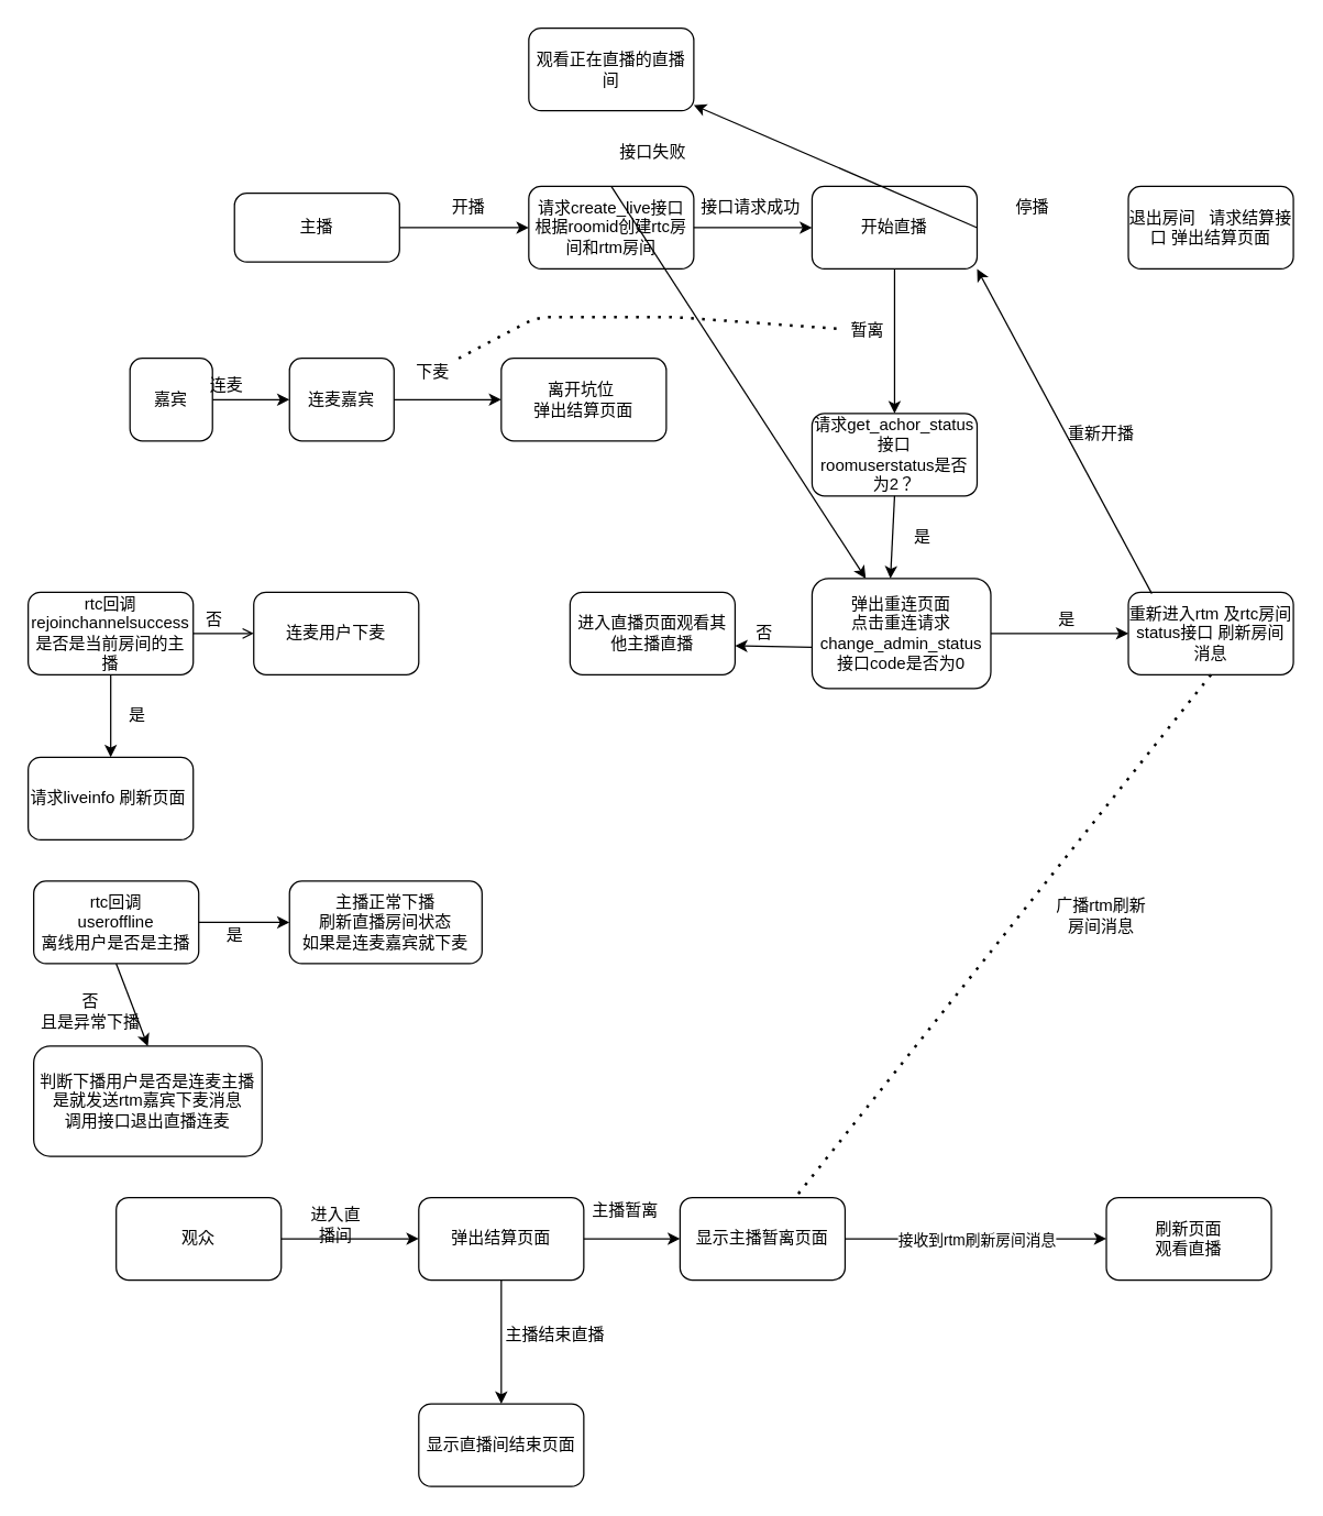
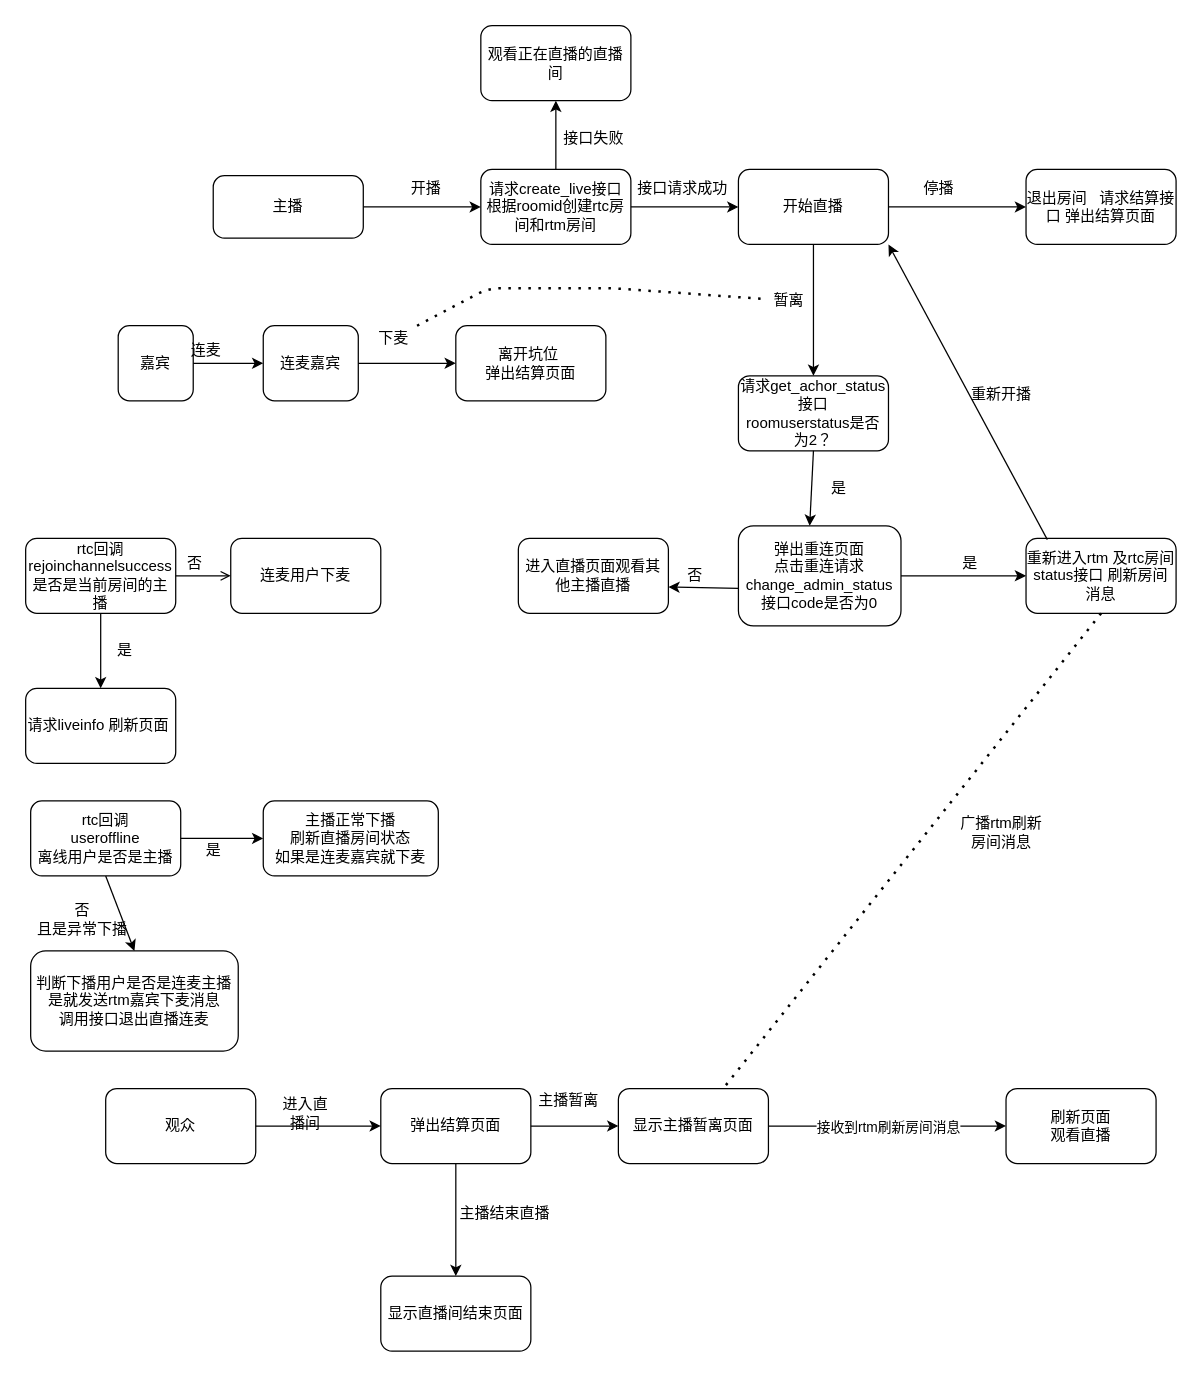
  <mxCell id="0" />
  <mxCell id="1" parent="0" />
  <mxCell id="2" value="主播" style="rounded=1;whiteSpace=wrap;html=1;arcSize=18;" vertex="1" parent="1"><mxGeometry x="170" y="140" width="120" height="50" as="geometry" /></mxCell>
  <mxCell id="3" value="请求create_live接口&lt;br&gt;根据roomid创建rtc房间和rtm房间" style="rounded=1;whiteSpace=wrap;html=1;" vertex="1" parent="1"><mxGeometry x="384" y="135" width="120" height="60" as="geometry" /></mxCell>
  <mxCell id="4" value="" style="endArrow=classic;html=1;exitX=1;exitY=0.5;exitDx=0;exitDy=0;entryX=0;entryY=0.5;entryDx=0;entryDy=0;" edge="1" parent="1" source="2" target="3"><mxGeometry width="50" height="50" relative="1" as="geometry"><mxPoint x="410" y="110" as="sourcePoint" /><mxPoint x="460" y="60" as="targetPoint" /></mxGeometry></mxCell>
  <mxCell id="5" value="开播" style="text;html=1;align=center;verticalAlign=middle;resizable=0;points=[];autosize=1;strokeColor=none;" vertex="1" parent="1"><mxGeometry x="320" y="140" width="40" height="20" as="geometry" /></mxCell>
  <mxCell id="6" value="开始直播" style="rounded=1;whiteSpace=wrap;html=1;" vertex="1" parent="1"><mxGeometry x="590" y="135" width="120" height="60" as="geometry" /></mxCell>
  <mxCell id="7" value="" style="endArrow=classic;html=1;exitX=1;exitY=0.5;exitDx=0;exitDy=0;entryX=0;entryY=0.5;entryDx=0;entryDy=0;" edge="1" parent="1" source="3" target="6"><mxGeometry width="50" height="50" relative="1" as="geometry"><mxPoint x="560" y="220" as="sourcePoint" /><mxPoint x="610" y="170" as="targetPoint" /></mxGeometry></mxCell>
  <mxCell id="8" value="接口请求成功" style="text;html=1;align=center;verticalAlign=middle;resizable=0;points=[];autosize=1;strokeColor=none;" vertex="1" parent="1"><mxGeometry x="500" y="140" width="90" height="20" as="geometry" /></mxCell>
  <mxCell id="9" value="观看正在直播的直播间" style="rounded=1;whiteSpace=wrap;html=1;" vertex="1" parent="1"><mxGeometry x="384" y="20" width="120" height="60" as="geometry" /></mxCell>
- <mxCell id="10" value="" style="endArrow=classic;html=1;exitX=0.5;exitY=0;exitDx=0;exitDy=0;" edge="1" parent="1" source="3" target="18"><mxGeometry width="50" height="50" relative="1" as="geometry"><mxPoint x="440" y="130" as="sourcePoint" /><mxPoint x="490" y="80" as="targetPoint" /></mxGeometry></mxCell>
+ <mxCell id="10" value="" style="endArrow=classic;html=1;exitX=0.5;exitY=0;exitDx=0;exitDy=0;entryX=0.5;entryY=1;entryDx=0;entryDy=0;" edge="1" parent="1" source="3" target="9"><mxGeometry width="50" height="50" relative="1" as="geometry"><mxPoint x="440" y="130" as="sourcePoint" /><mxPoint x="490" y="80" as="targetPoint" /></mxGeometry></mxCell>
  <mxCell id="11" value="接口失败" style="text;html=1;align=center;verticalAlign=middle;resizable=0;points=[];autosize=1;strokeColor=none;" vertex="1" parent="1"><mxGeometry x="444" y="100" width="60" height="20" as="geometry" /></mxCell>
  <mxCell id="12" value="退出房间&amp;nbsp; &amp;nbsp;请求结算接口 弹出结算页面" style="rounded=1;whiteSpace=wrap;html=1;" vertex="1" parent="1"><mxGeometry x="820" y="135" width="120" height="60" as="geometry" /></mxCell>
- <mxCell id="13" value="" style="endArrow=classic;html=1;exitX=1;exitY=0.5;exitDx=0;exitDy=0;" edge="1" parent="1" source="6" target="9"><mxGeometry width="50" height="50" relative="1" as="geometry"><mxPoint x="600" y="210" as="sourcePoint" /><mxPoint x="650" y="160" as="targetPoint" /></mxGeometry></mxCell>
+ <mxCell id="13" value="" style="endArrow=classic;html=1;exitX=1;exitY=0.5;exitDx=0;exitDy=0;entryX=0;entryY=0.5;entryDx=0;entryDy=0;" edge="1" parent="1" source="6" target="12"><mxGeometry width="50" height="50" relative="1" as="geometry"><mxPoint x="600" y="210" as="sourcePoint" /><mxPoint x="650" y="160" as="targetPoint" /></mxGeometry></mxCell>
  <mxCell id="14" value="停播" style="text;html=1;align=center;verticalAlign=middle;resizable=0;points=[];autosize=1;strokeColor=none;" vertex="1" parent="1"><mxGeometry x="730" y="140" width="40" height="20" as="geometry" /></mxCell>
  <mxCell id="15" value="请求get_achor_status接口&lt;br&gt;roomuserstatus是否为2？" style="rounded=1;whiteSpace=wrap;html=1;" vertex="1" parent="1"><mxGeometry x="590" y="300" width="120" height="60" as="geometry" /></mxCell>
  <mxCell id="16" value="" style="endArrow=classic;html=1;exitX=0.5;exitY=1;exitDx=0;exitDy=0;entryX=0.5;entryY=0;entryDx=0;entryDy=0;" edge="1" parent="1" source="6" target="15"><mxGeometry width="50" height="50" relative="1" as="geometry"><mxPoint x="600" y="270" as="sourcePoint" /><mxPoint x="650" y="220" as="targetPoint" /><Array as="points" /></mxGeometry></mxCell>
  <mxCell id="17" value="暂离" style="text;html=1;align=center;verticalAlign=middle;resizable=0;points=[];autosize=1;strokeColor=none;" vertex="1" parent="1"><mxGeometry x="610" y="230" width="40" height="20" as="geometry" /></mxCell>
  <mxCell id="18" value="弹出重连页面&lt;br&gt;点击重连请求&lt;br&gt;change_admin_status接口code是否为0" style="rounded=1;whiteSpace=wrap;html=1;" vertex="1" parent="1"><mxGeometry x="590" y="420" width="130" height="80" as="geometry" /></mxCell>
  <mxCell id="19" value="" style="endArrow=classic;html=1;exitX=0.5;exitY=1;exitDx=0;exitDy=0;" edge="1" parent="1" source="15"><mxGeometry width="50" height="50" relative="1" as="geometry"><mxPoint x="630" y="510" as="sourcePoint" /><mxPoint x="647" y="420" as="targetPoint" /></mxGeometry></mxCell>
  <mxCell id="20" value="是" style="text;html=1;align=center;verticalAlign=middle;resizable=0;points=[];autosize=1;strokeColor=none;" vertex="1" parent="1"><mxGeometry x="655" y="380" width="30" height="20" as="geometry" /></mxCell>
  <mxCell id="21" value="重新进入rtm 及rtc房间&lt;br&gt;status接口 刷新房间消息" style="rounded=1;whiteSpace=wrap;html=1;" vertex="1" parent="1"><mxGeometry x="820" y="430" width="120" height="60" as="geometry" /></mxCell>
  <mxCell id="22" value="" style="endArrow=classic;html=1;entryX=0;entryY=0.5;entryDx=0;entryDy=0;" edge="1" parent="1" target="21"><mxGeometry width="50" height="50" relative="1" as="geometry"><mxPoint x="720" y="460" as="sourcePoint" /><mxPoint x="900" y="460" as="targetPoint" /></mxGeometry></mxCell>
  <mxCell id="23" value="" style="endArrow=classic;html=1;exitX=0.142;exitY=0.017;exitDx=0;exitDy=0;exitPerimeter=0;entryX=1;entryY=1;entryDx=0;entryDy=0;" edge="1" parent="1" source="21" target="6"><mxGeometry width="50" height="50" relative="1" as="geometry"><mxPoint x="610" y="450" as="sourcePoint" /><mxPoint x="660" y="400" as="targetPoint" /><Array as="points" /></mxGeometry></mxCell>
  <mxCell id="24" style="edgeStyle=none;rounded=0;orthogonalLoop=1;jettySize=auto;html=1;entryX=0.75;entryY=0;entryDx=0;entryDy=0;" edge="1" parent="1" source="18" target="18"><mxGeometry relative="1" as="geometry" /></mxCell>
  <mxCell id="25" value="重新开播" style="text;html=1;align=center;verticalAlign=middle;resizable=0;points=[];autosize=1;strokeColor=none;" vertex="1" parent="1"><mxGeometry x="770" y="304.5" width="60" height="20" as="geometry" /></mxCell>
  <mxCell id="26" value="进入直播页面观看其他主播直播" style="rounded=1;whiteSpace=wrap;html=1;" vertex="1" parent="1"><mxGeometry x="414" y="430" width="120" height="60" as="geometry" /></mxCell>
  <mxCell id="27" value="" style="endArrow=classic;html=1;exitX=0;exitY=0.625;exitDx=0;exitDy=0;entryX=1;entryY=0.65;entryDx=0;entryDy=0;exitPerimeter=0;entryPerimeter=0;" edge="1" parent="1" source="18" target="26"><mxGeometry width="50" height="50" relative="1" as="geometry"><mxPoint x="720" y="590" as="sourcePoint" /><mxPoint x="770" y="540" as="targetPoint" /></mxGeometry></mxCell>
  <mxCell id="28" value="否" style="text;html=1;align=center;verticalAlign=middle;resizable=0;points=[];autosize=1;strokeColor=none;" vertex="1" parent="1"><mxGeometry x="540" y="450" width="30" height="20" as="geometry" /></mxCell>
  <mxCell id="29" value="是" style="text;html=1;align=center;verticalAlign=middle;resizable=0;points=[];autosize=1;strokeColor=none;" vertex="1" parent="1"><mxGeometry x="760" y="440" width="30" height="20" as="geometry" /></mxCell>
  <mxCell id="30" value="观众" style="rounded=1;whiteSpace=wrap;html=1;" vertex="1" parent="1"><mxGeometry x="84" y="870" width="120" height="60" as="geometry" /></mxCell>
  <mxCell id="31" value="弹出结算页面" style="rounded=1;whiteSpace=wrap;html=1;" vertex="1" parent="1"><mxGeometry x="304" y="870" width="120" height="60" as="geometry" /></mxCell>
  <mxCell id="32" value="" style="endArrow=classic;html=1;exitX=1;exitY=0.5;exitDx=0;exitDy=0;entryX=0;entryY=0.5;entryDx=0;entryDy=0;" edge="1" parent="1" source="30" target="31"><mxGeometry width="50" height="50" relative="1" as="geometry"><mxPoint x="424" y="740" as="sourcePoint" /><mxPoint x="474" y="690" as="targetPoint" /></mxGeometry></mxCell>
  <mxCell id="33" value="进入直播间" style="text;html=1;strokeColor=none;fillColor=none;align=center;verticalAlign=middle;whiteSpace=wrap;rounded=0;" vertex="1" parent="1"><mxGeometry x="224" y="880" width="40" height="20" as="geometry" /></mxCell>
  <mxCell id="34" value="显示主播暂离页面" style="rounded=1;whiteSpace=wrap;html=1;" vertex="1" parent="1"><mxGeometry x="494" y="870" width="120" height="60" as="geometry" /></mxCell>
  <mxCell id="35" value="" style="endArrow=classic;html=1;exitX=1;exitY=0.5;exitDx=0;exitDy=0;entryX=0;entryY=0.5;entryDx=0;entryDy=0;" edge="1" parent="1" source="31" target="34"><mxGeometry width="50" height="50" relative="1" as="geometry"><mxPoint x="434" y="940" as="sourcePoint" /><mxPoint x="484" y="890" as="targetPoint" /></mxGeometry></mxCell>
  <mxCell id="36" value="主播暂离" style="text;html=1;align=center;verticalAlign=middle;resizable=0;points=[];autosize=1;strokeColor=none;" vertex="1" parent="1"><mxGeometry x="424" y="870" width="60" height="20" as="geometry" /></mxCell>
  <mxCell id="37" value="显示直播间结束页面" style="rounded=1;whiteSpace=wrap;html=1;" vertex="1" parent="1"><mxGeometry x="304" y="1020" width="120" height="60" as="geometry" /></mxCell>
  <mxCell id="38" value="" style="endArrow=classic;html=1;exitX=0.5;exitY=1;exitDx=0;exitDy=0;entryX=0.5;entryY=0;entryDx=0;entryDy=0;" edge="1" parent="1" source="31" target="37"><mxGeometry width="50" height="50" relative="1" as="geometry"><mxPoint x="434" y="1000" as="sourcePoint" /><mxPoint x="484" y="950" as="targetPoint" /></mxGeometry></mxCell>
  <mxCell id="39" value="主播结束直播" style="text;html=1;align=center;verticalAlign=middle;resizable=0;points=[];autosize=1;strokeColor=none;" vertex="1" parent="1"><mxGeometry x="358" y="960" width="90" height="20" as="geometry" /></mxCell>
  <mxCell id="40" value="刷新页面&lt;br&gt;观看直播" style="rounded=1;whiteSpace=wrap;html=1;" vertex="1" parent="1"><mxGeometry x="804" y="870" width="120" height="60" as="geometry" /></mxCell>
  <mxCell id="41" value="" style="endArrow=classic;html=1;exitX=1;exitY=0.5;exitDx=0;exitDy=0;entryX=0;entryY=0.5;entryDx=0;entryDy=0;" edge="1" parent="1" source="34" target="40"><mxGeometry relative="1" as="geometry"><mxPoint x="564" y="810" as="sourcePoint" /><mxPoint x="724" y="810" as="targetPoint" /></mxGeometry></mxCell>
  <mxCell id="42" value="接收到rtm刷新房间消息" style="edgeLabel;resizable=0;html=1;align=center;verticalAlign=middle;" connectable="0" vertex="1" parent="41"><mxGeometry relative="1" as="geometry" /></mxCell>
  <mxCell id="43" value="" style="endArrow=none;dashed=1;html=1;dashPattern=1 3;strokeWidth=2;exitX=0.5;exitY=1;exitDx=0;exitDy=0;" edge="1" parent="1" source="21" target="34"><mxGeometry width="50" height="50" relative="1" as="geometry"><mxPoint x="520" y="580" as="sourcePoint" /><mxPoint x="570" y="530" as="targetPoint" /></mxGeometry></mxCell>
  <mxCell id="44" value="广播rtm刷新&lt;br&gt;房间消息" style="text;html=1;align=center;verticalAlign=middle;resizable=0;points=[];autosize=1;strokeColor=none;" vertex="1" parent="1"><mxGeometry x="760" y="650" width="80" height="30" as="geometry" /></mxCell>
  <mxCell id="45" value="嘉宾" style="rounded=1;whiteSpace=wrap;html=1;" vertex="1" parent="1"><mxGeometry x="94" y="260" width="60" height="60" as="geometry" /></mxCell>
  <mxCell id="46" style="edgeStyle=none;rounded=0;orthogonalLoop=1;jettySize=auto;html=1;exitX=1;exitY=0.5;exitDx=0;exitDy=0;" edge="1" parent="1" source="45" target="45"><mxGeometry relative="1" as="geometry" /></mxCell>
  <mxCell id="47" value="连麦嘉宾" style="rounded=1;whiteSpace=wrap;html=1;" vertex="1" parent="1"><mxGeometry x="210" y="260" width="76" height="60" as="geometry" /></mxCell>
  <mxCell id="48" value="" style="endArrow=classic;html=1;exitX=1;exitY=0.5;exitDx=0;exitDy=0;entryX=0;entryY=0.5;entryDx=0;entryDy=0;" edge="1" parent="1" source="45" target="47"><mxGeometry width="50" height="50" relative="1" as="geometry"><mxPoint x="154" y="240" as="sourcePoint" /><mxPoint x="204" y="190" as="targetPoint" /></mxGeometry></mxCell>
  <mxCell id="49" value="连麦" style="text;html=1;align=center;verticalAlign=middle;resizable=0;points=[];autosize=1;strokeColor=none;" vertex="1" parent="1"><mxGeometry x="144" y="270" width="40" height="20" as="geometry" /></mxCell>
  <mxCell id="50" value="离开坑位&amp;nbsp;&lt;br&gt;弹出结算页面" style="rounded=1;whiteSpace=wrap;html=1;" vertex="1" parent="1"><mxGeometry x="364" y="260" width="120" height="60" as="geometry" /></mxCell>
  <mxCell id="51" value="" style="endArrow=classic;html=1;exitX=1;exitY=0.5;exitDx=0;exitDy=0;entryX=0;entryY=0.5;entryDx=0;entryDy=0;" edge="1" parent="1" source="47" target="50"><mxGeometry width="50" height="50" relative="1" as="geometry"><mxPoint x="284" y="230" as="sourcePoint" /><mxPoint x="334" y="180" as="targetPoint" /></mxGeometry></mxCell>
  <mxCell id="52" value="下麦" style="text;html=1;align=center;verticalAlign=middle;resizable=0;points=[];autosize=1;strokeColor=none;" vertex="1" parent="1"><mxGeometry x="294" y="260" width="40" height="20" as="geometry" /></mxCell>
  <mxCell id="53" value="" style="endArrow=none;dashed=1;html=1;dashPattern=1 3;strokeWidth=2;" edge="1" parent="1" source="52" target="17"><mxGeometry width="50" height="50" relative="1" as="geometry"><mxPoint x="510" y="280" as="sourcePoint" /><mxPoint x="560" y="230" as="targetPoint" /><Array as="points"><mxPoint x="390" y="230" /><mxPoint x="490" y="230" /></Array></mxGeometry></mxCell>
  <mxCell id="54" value="rtc回调&lt;br&gt;rejoinchannelsuccess&lt;br&gt;是否是当前房间的主播" style="rounded=1;whiteSpace=wrap;html=1;" vertex="1" parent="1"><mxGeometry x="20" y="430" width="120" height="60" as="geometry" /></mxCell>
  <mxCell id="55" value="连麦用户下麦" style="rounded=1;whiteSpace=wrap;html=1;" vertex="1" parent="1"><mxGeometry x="184" y="430" width="120" height="60" as="geometry" /></mxCell>
  <mxCell id="56" value="" style="endArrow=open;html=1;exitX=1;exitY=0.5;exitDx=0;exitDy=0;entryX=0;entryY=0.5;entryDx=0;entryDy=0;" edge="1" parent="1" source="54" target="55"><mxGeometry width="50" height="50" relative="1" as="geometry"><mxPoint x="340" y="670" as="sourcePoint" /><mxPoint x="390" y="620" as="targetPoint" /></mxGeometry></mxCell>
  <mxCell id="57" value="否" style="text;html=1;align=center;verticalAlign=middle;resizable=0;points=[];autosize=1;strokeColor=none;" vertex="1" parent="1"><mxGeometry x="140" y="440" width="30" height="20" as="geometry" /></mxCell>
  <mxCell id="58" value="请求liveinfo 刷新页面&amp;nbsp;" style="rounded=1;whiteSpace=wrap;html=1;" vertex="1" parent="1"><mxGeometry x="20" y="550" width="120" height="60" as="geometry" /></mxCell>
  <mxCell id="59" value="" style="endArrow=classic;html=1;exitX=0.5;exitY=1;exitDx=0;exitDy=0;entryX=0.5;entryY=0;entryDx=0;entryDy=0;" edge="1" parent="1" source="54" target="58"><mxGeometry width="50" height="50" relative="1" as="geometry"><mxPoint x="170" y="590" as="sourcePoint" /><mxPoint x="220" y="540" as="targetPoint" /></mxGeometry></mxCell>
  <mxCell id="60" value="是" style="text;html=1;align=center;verticalAlign=middle;resizable=0;points=[];autosize=1;strokeColor=none;" vertex="1" parent="1"><mxGeometry x="84" y="510" width="30" height="20" as="geometry" /></mxCell>
  <mxCell id="61" value="&lt;span&gt;rtc回调&lt;/span&gt;&lt;br&gt;useroffline&lt;br&gt;离线用户是否是主播" style="rounded=1;whiteSpace=wrap;html=1;" vertex="1" parent="1"><mxGeometry x="24" y="640" width="120" height="60" as="geometry" /></mxCell>
  <mxCell id="62" value="主播正常下播&lt;br&gt;刷新直播房间状态&lt;br&gt;如果是连麦嘉宾就下麦" style="rounded=1;whiteSpace=wrap;html=1;" vertex="1" parent="1"><mxGeometry x="210" y="640" width="140" height="60" as="geometry" /></mxCell>
  <mxCell id="63" value="" style="endArrow=classic;html=1;entryX=0;entryY=0.5;entryDx=0;entryDy=0;" edge="1" parent="1" source="61" target="62"><mxGeometry width="50" height="50" relative="1" as="geometry"><mxPoint x="140" y="740" as="sourcePoint" /><mxPoint x="210.711" y="690" as="targetPoint" /></mxGeometry></mxCell>
  <mxCell id="64" value="是" style="text;html=1;align=center;verticalAlign=middle;resizable=0;points=[];autosize=1;strokeColor=none;" vertex="1" parent="1"><mxGeometry x="155" y="670" width="30" height="20" as="geometry" /></mxCell>
  <mxCell id="65" value="判断下播用户是否是连麦主播&lt;br&gt;是就发送rtm嘉宾下麦消息&lt;br&gt;调用接口退出直播连麦" style="rounded=1;whiteSpace=wrap;html=1;" vertex="1" parent="1"><mxGeometry x="24" y="760" width="166" height="80" as="geometry" /></mxCell>
  <mxCell id="66" value="" style="endArrow=classic;html=1;exitX=0.5;exitY=1;exitDx=0;exitDy=0;entryX=0.5;entryY=0;entryDx=0;entryDy=0;" edge="1" parent="1" source="61" target="65"><mxGeometry width="50" height="50" relative="1" as="geometry"><mxPoint x="190" y="780" as="sourcePoint" /><mxPoint x="240" y="730" as="targetPoint" /></mxGeometry></mxCell>
  <mxCell id="67" value="否&lt;br&gt;且是异常下播" style="text;html=1;align=center;verticalAlign=middle;resizable=0;points=[];autosize=1;strokeColor=none;" vertex="1" parent="1"><mxGeometry x="20" y="720" width="90" height="30" as="geometry" /></mxCell>
